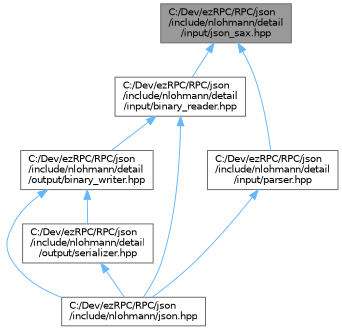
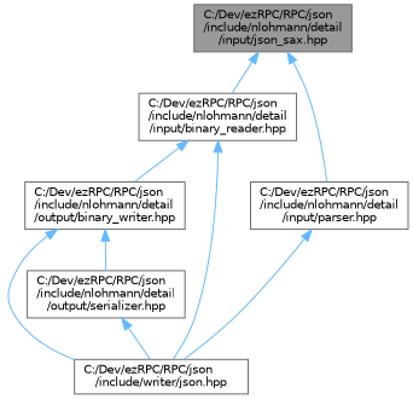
  digraph {
    node [color=grey40 fillcolor=white fontname=Helvetica fontsize=10 shape=box style=filled]
    edge [color=steelblue1 dir=back fontname=Helvetica fontsize=10 labelfontname=Helvetica labelfontsize=10 style=solid]
    n1 [color=gray40 fillcolor=grey60 fontcolor=black height=0.2 label="C:/Dev/ezRPC/RPC/json\l/include/nlohmann/detail\l/input/json_sax.hpp" width=0.4]
    n2 [height=0.2 label="C:/Dev/ezRPC/RPC/json\l/include/nlohmann/detail\l/input/binary_reader.hpp" width=0.4]
    n3 [height=0.2 label="C:/Dev/ezRPC/RPC/json\l/include/nlohmann/detail\l/input/parser.hpp" width=0.4]
    n4 [height=0.2 label="C:/Dev/ezRPC/RPC/json\l/include/nlohmann/detail\l/output/binary_writer.hpp" width=0.4]
-   n5 [height=0.2 label="C:/Dev/ezRPC/RPC/json\l/include/nlohmann/json.hpp" width=0.4]
+   n5 [height=0.2 label="C:/Dev/ezRPC/RPC/json\l/include/writer/json.hpp" width=0.4]
    n6 [height=0.2 label="C:/Dev/ezRPC/RPC/json\l/include/nlohmann/detail\l/output/serializer.hpp" width=0.4]
    n1 -> n2
    n1 -> n3
    n2 -> n4
    n2 -> n5
    n3 -> n5
    n4 -> n5
    n4 -> n6
    n6 -> n5
  }
